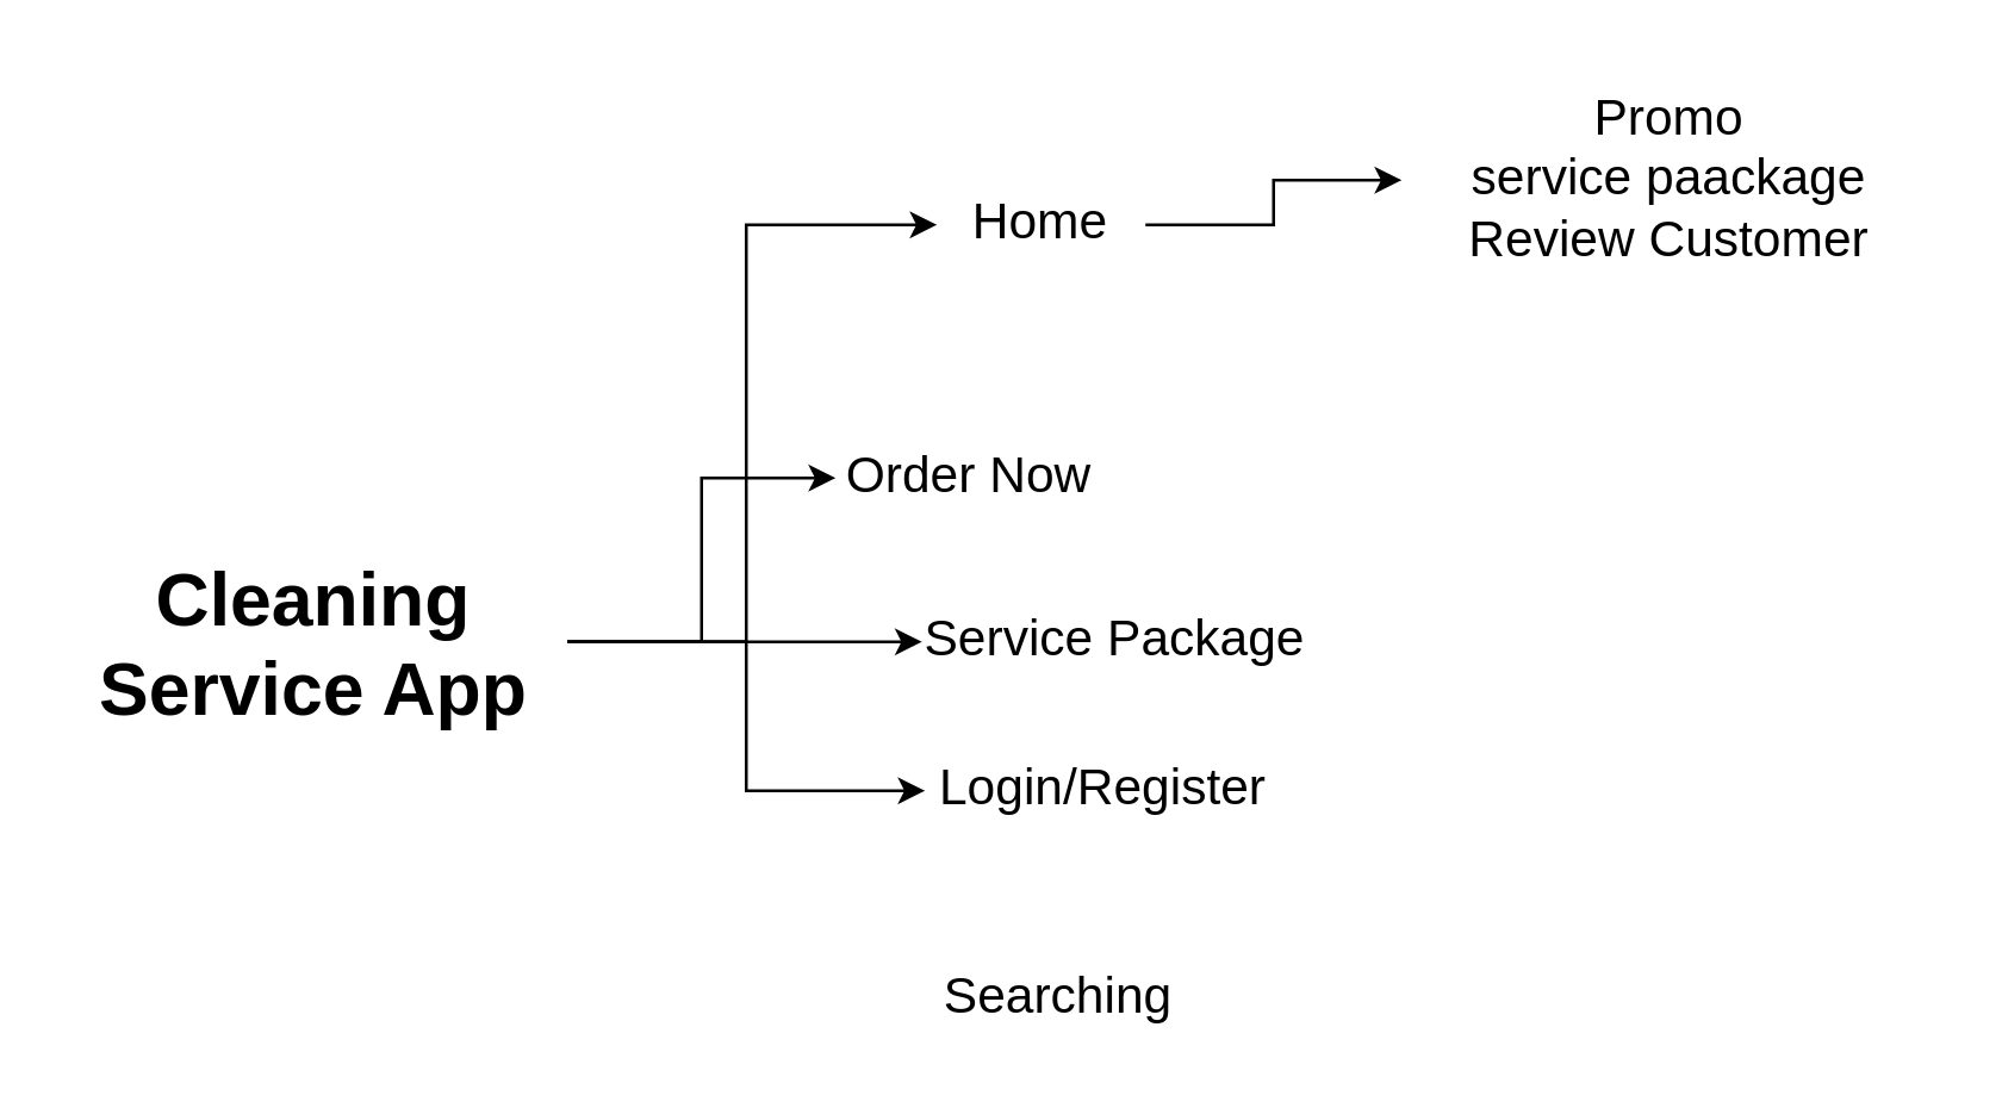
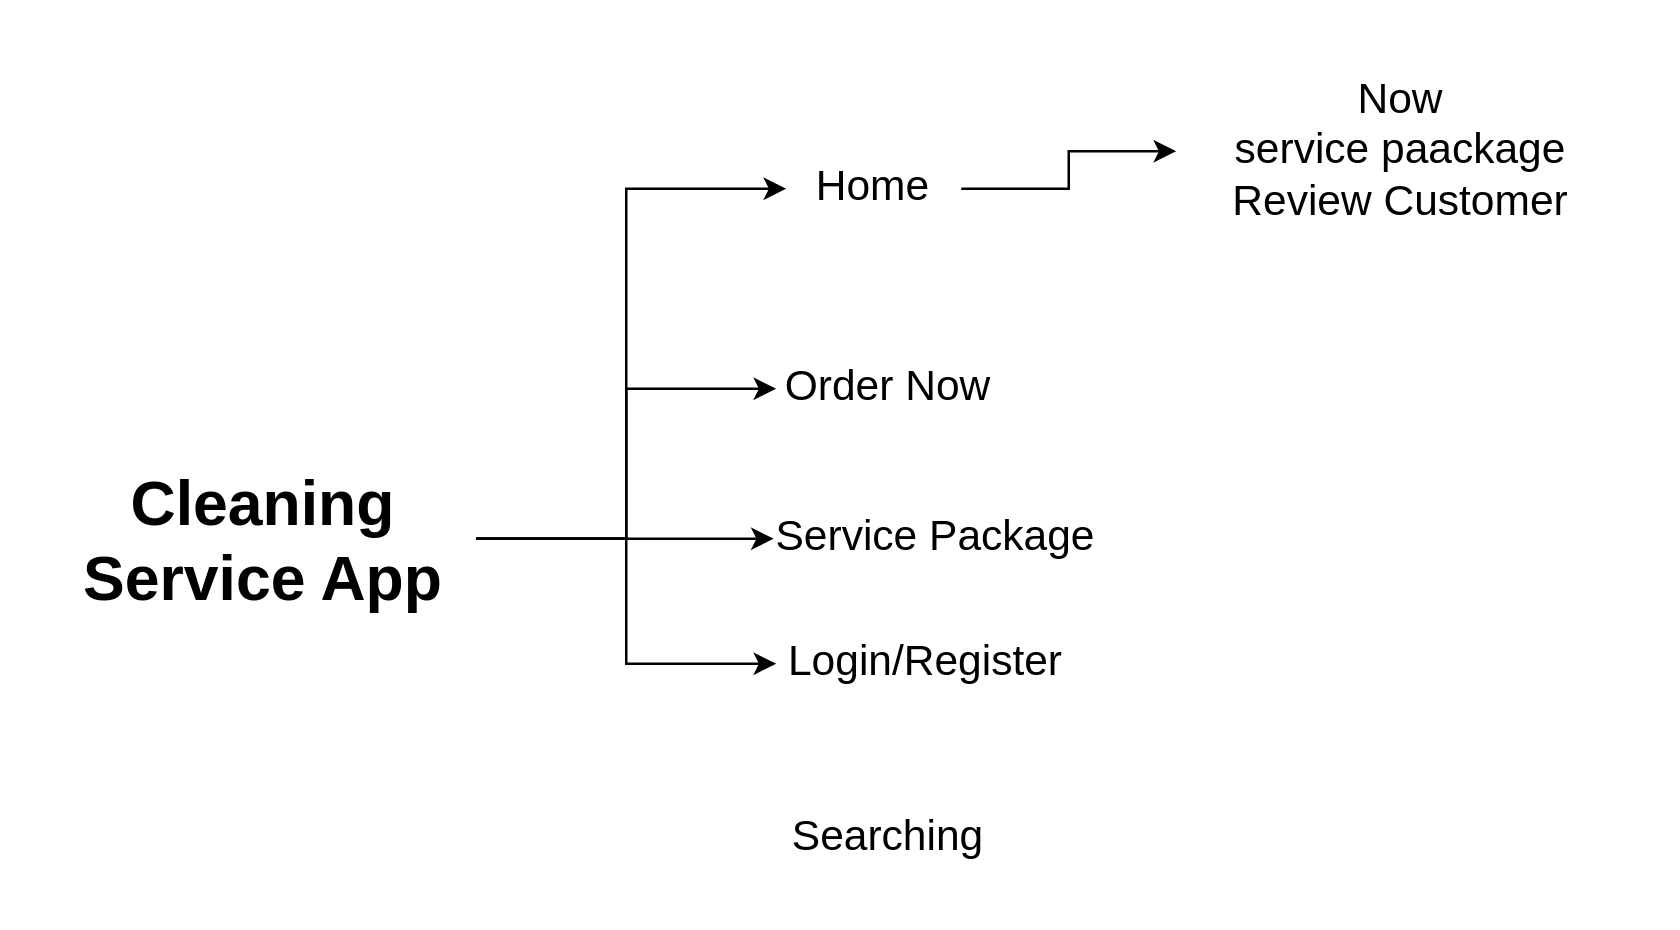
  <mxCell id="0" />
  <mxCell id="1" parent="0" />
  <mxCell id="2" style="edgeStyle=orthogonalEdgeStyle;rounded=0;orthogonalLoop=1;jettySize=auto;html=1;entryX=0;entryY=0.5;entryDx=0;entryDy=0;fontSize=17;" edge="1" parent="1" source="6" target="9"><mxGeometry relative="1" as="geometry"><Array as="points"><mxPoint x="250" y="215" /><mxPoint x="250" y="75" /></Array></mxGeometry></mxCell>
  <mxCell id="3" style="edgeStyle=orthogonalEdgeStyle;rounded=0;orthogonalLoop=1;jettySize=auto;html=1;entryX=0;entryY=0.5;entryDx=0;entryDy=0;fontSize=17;" edge="1" parent="1" source="6" target="7"><mxGeometry relative="1" as="geometry" /></mxCell>
  <mxCell id="4" style="edgeStyle=orthogonalEdgeStyle;rounded=0;orthogonalLoop=1;jettySize=auto;html=1;entryX=0;entryY=0.5;entryDx=0;entryDy=0;fontSize=17;" edge="1" parent="1" source="6" target="12"><mxGeometry relative="1" as="geometry"><Array as="points"><mxPoint x="300" y="215" /></Array></mxGeometry></mxCell>
  <mxCell id="5" style="edgeStyle=orthogonalEdgeStyle;rounded=0;orthogonalLoop=1;jettySize=auto;html=1;entryX=0;entryY=0.5;entryDx=0;entryDy=0;fontSize=17;" edge="1" parent="1" source="6" target="10"><mxGeometry relative="1" as="geometry" /></mxCell>
  <mxCell id="6" value="Cleaning Service App" style="text;html=1;strokeColor=none;fillColor=none;align=center;verticalAlign=middle;whiteSpace=wrap;rounded=0;fontSize=25;fontStyle=1" vertex="1" parent="1"><mxGeometry x="20" y="200" width="170" height="30" as="geometry" /></mxCell>
- <mxCell id="7" value="Order Now" style="text;html=1;strokeColor=none;fillColor=none;align=center;verticalAlign=middle;whiteSpace=wrap;rounded=0;fontSize=17;horizontal=1;" vertex="1" parent="1"><mxGeometry x="280" y="145" width="90" height="30" as="geometry" /></mxCell>
+ <mxCell id="7" value="Order Now" style="text;html=1;strokeColor=none;fillColor=none;align=center;verticalAlign=middle;whiteSpace=wrap;rounded=0;fontSize=17;horizontal=1;" vertex="1" parent="1"><mxGeometry x="310" y="140" width="90" height="30" as="geometry" /></mxCell>
  <mxCell id="8" style="edgeStyle=orthogonalEdgeStyle;rounded=0;orthogonalLoop=1;jettySize=auto;html=1;fontSize=17;" edge="1" parent="1" source="9" target="13"><mxGeometry relative="1" as="geometry" /></mxCell>
  <mxCell id="9" value="Home" style="text;html=1;strokeColor=none;fillColor=none;align=center;verticalAlign=middle;whiteSpace=wrap;rounded=0;fontSize=17;horizontal=1;" vertex="1" parent="1"><mxGeometry x="314" y="60" width="70" height="30" as="geometry" /></mxCell>
  <mxCell id="10" value="Login/Register" style="text;html=1;strokeColor=none;fillColor=none;align=center;verticalAlign=middle;whiteSpace=wrap;rounded=0;fontSize=17;horizontal=1;" vertex="1" parent="1"><mxGeometry x="310" y="250" width="120" height="30" as="geometry" /></mxCell>
  <mxCell id="11" value="Searching" style="text;html=1;strokeColor=none;fillColor=none;align=center;verticalAlign=middle;whiteSpace=wrap;rounded=0;fontSize=17;horizontal=1;" vertex="1" parent="1"><mxGeometry x="310" y="320" width="90" height="30" as="geometry" /></mxCell>
  <mxCell id="12" value="Service Package" style="text;html=1;strokeColor=none;fillColor=none;align=center;verticalAlign=middle;whiteSpace=wrap;rounded=0;fontSize=17;horizontal=1;" vertex="1" parent="1"><mxGeometry x="309" y="200" width="130" height="30" as="geometry" /></mxCell>
- <mxCell id="13" value="Promo&lt;br&gt;service paackage&lt;br&gt;Review Customer" style="text;html=1;strokeColor=none;fillColor=none;align=center;verticalAlign=middle;whiteSpace=wrap;rounded=0;fontSize=17;" vertex="1" parent="1"><mxGeometry x="470" y="20" width="180" height="80" as="geometry" /></mxCell>
+ <mxCell id="13" value="Now&lt;br&gt;service paackage&lt;br&gt;Review Customer" style="text;html=1;strokeColor=none;fillColor=none;align=center;verticalAlign=middle;whiteSpace=wrap;rounded=0;fontSize=17;" vertex="1" parent="1"><mxGeometry x="470" y="20" width="180" height="80" as="geometry" /></mxCell>
